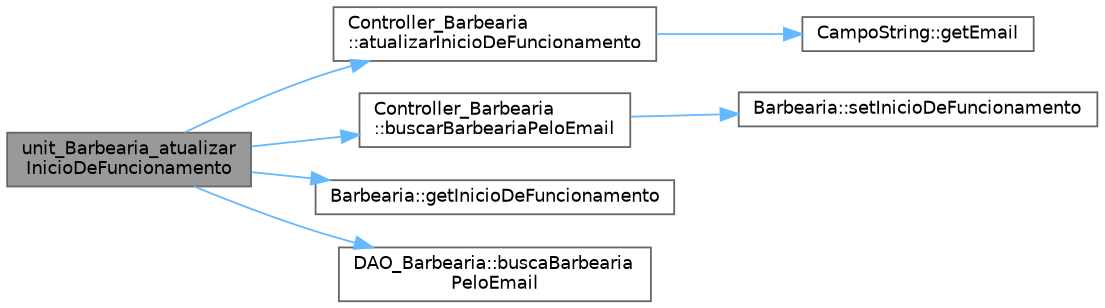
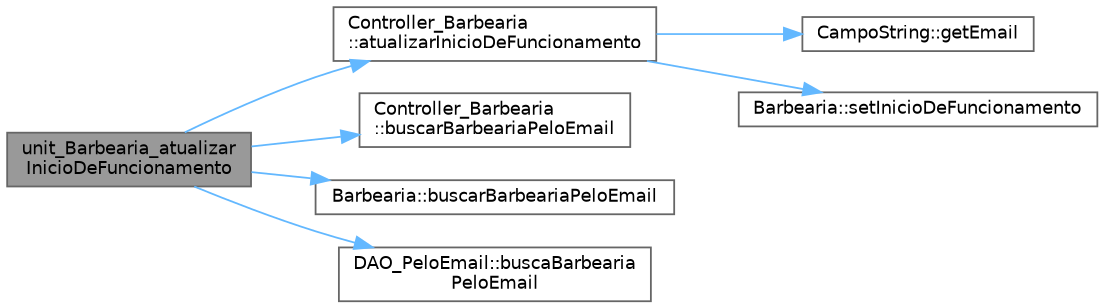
  digraph {
    rankdir=LR
    node [color=grey40 fillcolor=white fontname=Helvetica fontsize=10 shape=box style=filled]
    edge [color=steelblue1 fontname=Helvetica fontsize=10 labelfontname=Helvetica labelfontsize=10 style=solid]
    n1 [color=gray40 fillcolor=grey60 fontcolor=black height=0.2 label="unit_Barbearia_atualizar\lInicioDeFuncionamento" width=0.4]
    n2 [height=0.2 label="Controller_Barbearia\l::atualizarInicioDeFuncionamento" width=0.4]
    n3 [height=0.2 label="Controller_Barbearia\l::buscarBarbeariaPeloEmail" width=0.4]
-   n4 [height=0.2 label="Barbearia::getInicioDeFuncionamento" width=0.4]
-   n5 [height=0.2 label="DAO_Barbearia::buscaBarbearia\lPeloEmail" width=0.4]
+   n4 [height=0.2 label="Barbearia::buscarBarbeariaPeloEmail" width=0.4]
+   n5 [height=0.2 label="DAO_PeloEmail::buscaBarbearia\lPeloEmail" width=0.4]
    n6 [height=0.2 label="CampoString::getEmail" width=0.4]
    n7 [height=0.2 label="Barbearia::setInicioDeFuncionamento" width=0.4]
    n1 -> n2
    n1 -> n3
    n1 -> n4
    n1 -> n5
    n2 -> n6
-   n3 -> n7
+   n2 -> n7
  }
